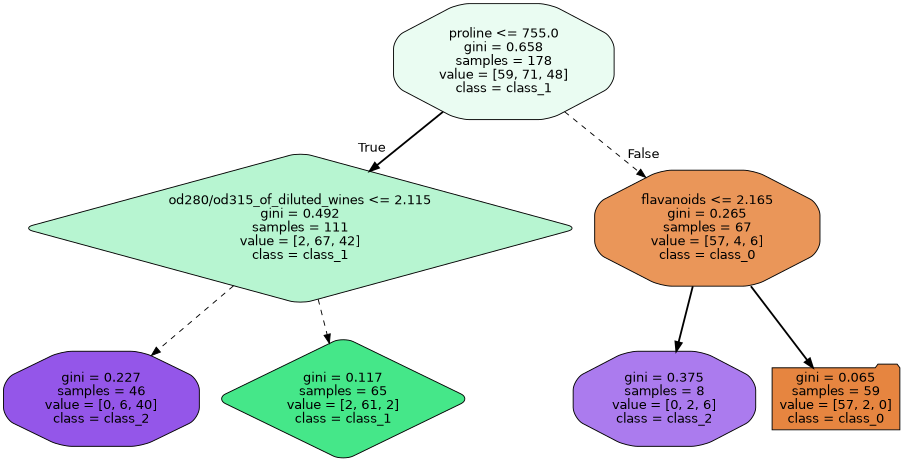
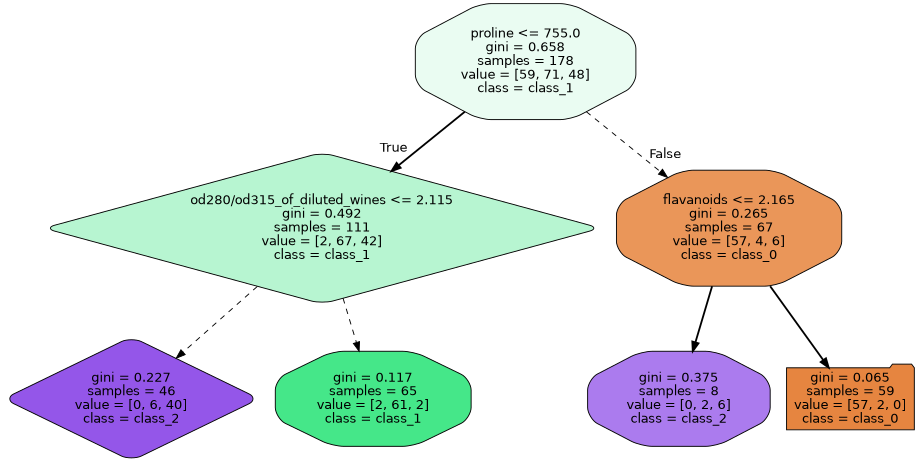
  digraph {
    node [color=black fontname=helvetica shape=octagon style="filled, rounded"]
    edge [fontname=helvetica style=bold]
    n1 [fillcolor="#39e5811a" label="proline <= 755.0\ngini = 0.658\nsamples = 178\nvalue = [59, 71, 48]\nclass = class_1"]
    n2 [fillcolor="#39e5815c" label="od280/od315_of_diluted_wines <= 2.115\ngini = 0.492\nsamples = 111\nvalue = [2, 67, 42]\nclass = class_1" shape=diamond]
    n3 [fillcolor="#e58139d5" label="flavanoids <= 2.165\ngini = 0.265\nsamples = 67\nvalue = [57, 4, 6]\nclass = class_0"]
-   n4 [fillcolor="#8139e5d9" label="gini = 0.227\nsamples = 46\nvalue = [0, 6, 40]\nclass = class_2"]
-   n5 [fillcolor="#39e581ef" label="gini = 0.117\nsamples = 65\nvalue = [2, 61, 2]\nclass = class_1" shape=diamond]
+   n4 [fillcolor="#8139e5d9" label="gini = 0.227\nsamples = 46\nvalue = [0, 6, 40]\nclass = class_2" shape=diamond]
+   n5 [fillcolor="#39e581ef" label="gini = 0.117\nsamples = 65\nvalue = [2, 61, 2]\nclass = class_1"]
    n6 [fillcolor="#8139e5aa" label="gini = 0.375\nsamples = 8\nvalue = [0, 2, 6]\nclass = class_2"]
    n7 [fillcolor="#e58139f6" label="gini = 0.065\nsamples = 59\nvalue = [57, 2, 0]\nclass = class_0" shape=folder]
    n1 -> n2 [headlabel=True labelangle=45 labeldistance=2.5]
    n1 -> n3 [headlabel=False labelangle=-45 labeldistance=2.5 style=dashed]
    n2 -> n4 [style=dashed]
    n2 -> n5 [style=dashed]
    n3 -> n6
    n3 -> n7
  }
